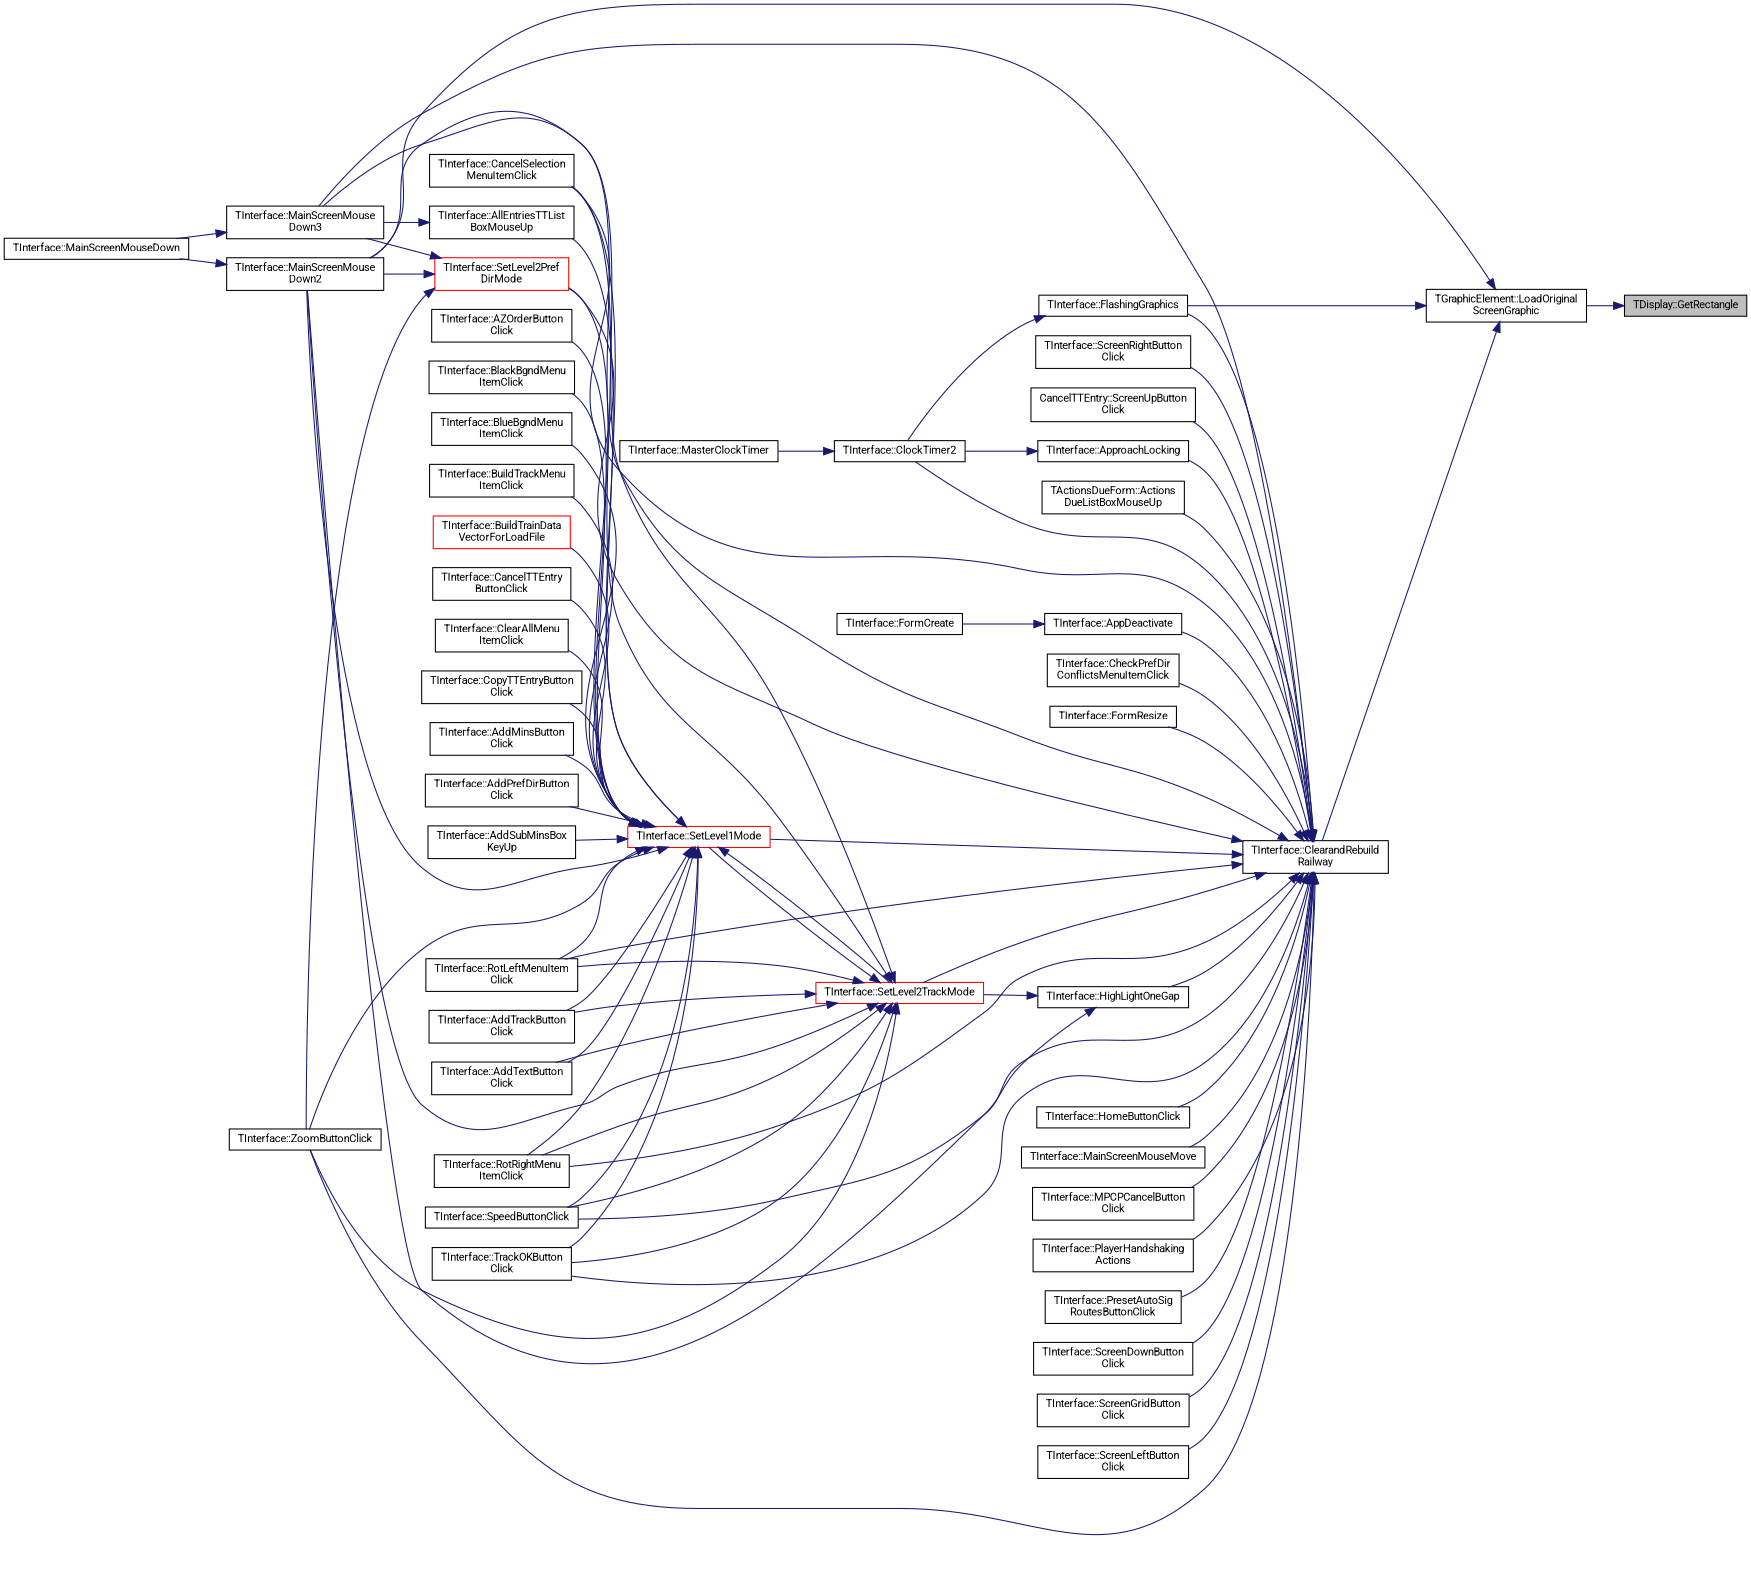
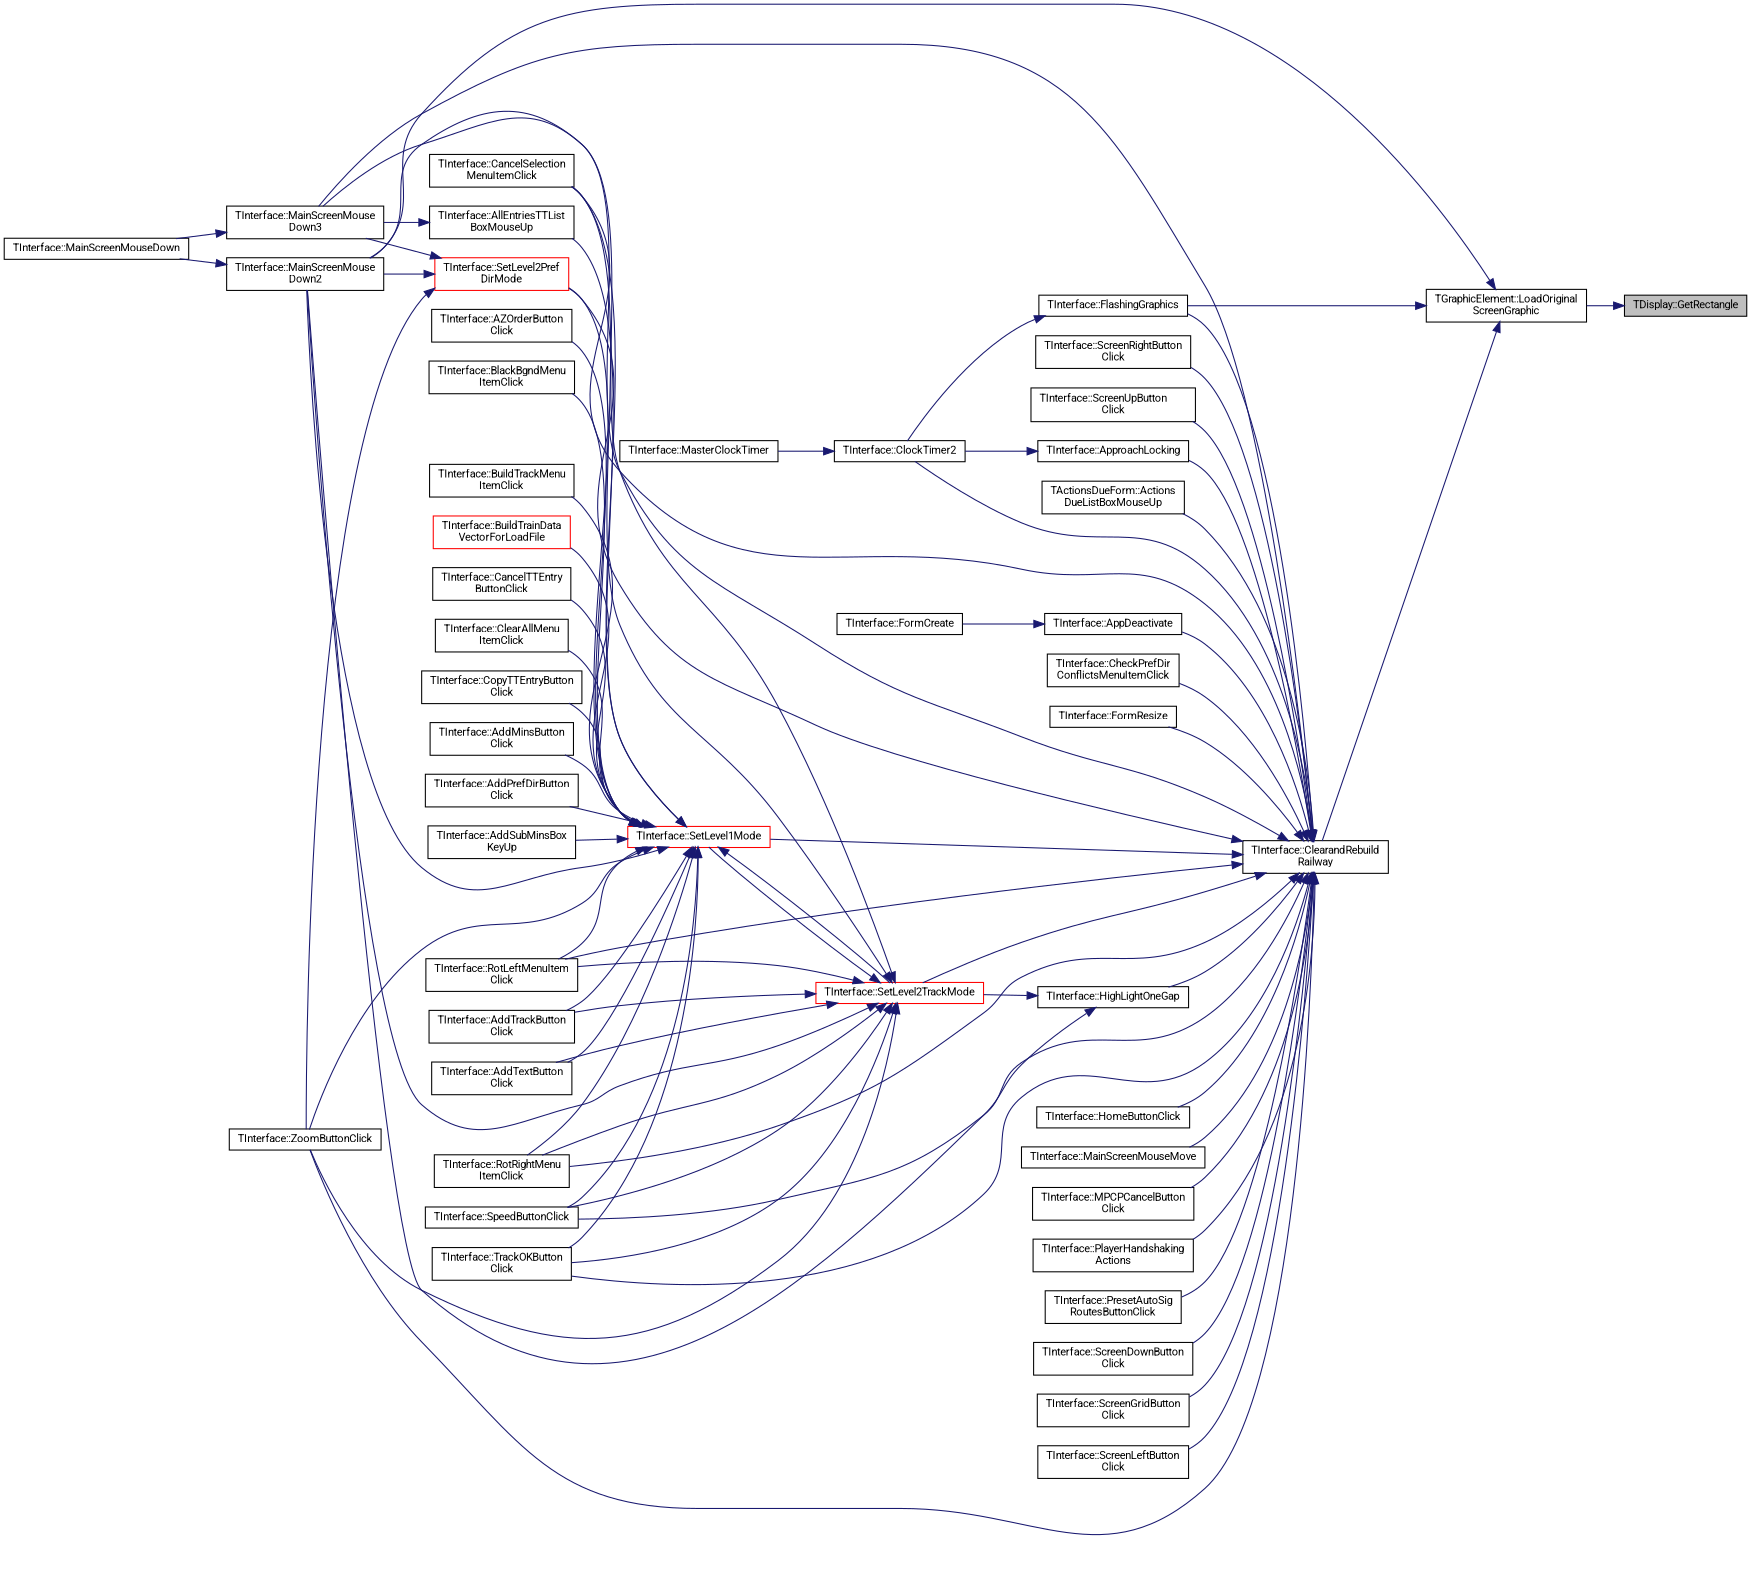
  digraph {
    fontname=Roboto
    rankdir=RL
    node [color=black fillcolor=white fontname=Roboto fontsize=10 shape=record style=filled]
    edge [color=midnightblue dir=back fontname=Roboto fontsize=10 labelfontname=Helvetica labelfontsize=10 style=solid]
    n1 [fillcolor=grey75 fontcolor=black height=0.2 label="TDisplay::GetRectangle" width=0.4]
    n2 [height=0.2 label="TGraphicElement::LoadOriginal\lScreenGraphic" width=0.4]
    n3 [height=0.2 label="TInterface::ClearandRebuild\lRailway" width=0.4]
    n4 [height=0.2 label="TInterface::FlashingGraphics" width=0.4]
    n5 [height=0.2 label="TInterface::MainScreenMouse\lDown2" width=0.4]
    n6 [height=0.2 label="TActionsDueForm::Actions\lDueListBoxMouseUp" width=0.4]
    n7 [height=0.2 label="TInterface::AppDeactivate" width=0.4]
    n8 [height=0.2 label="TInterface::ApproachLocking" width=0.4]
    n9 [height=0.2 label="TInterface::ClockTimer2" width=0.4]
    n10 [height=0.2 label="TInterface::CancelSelection\lMenuItemClick" width=0.4]
    n11 [height=0.2 label="TInterface::CheckPrefDir\lConflictsMenuItemClick" width=0.4]
    n12 [height=0.2 label="TInterface::FormResize" width=0.4]
    n13 [height=0.2 label="TInterface::HighLightOneGap" width=0.4]
    n14 [color=red height=0.2 label="TInterface::SetLevel2TrackMode" width=0.4]
    n15 [height=0.2 label="TInterface::MainScreenMouse\lDown3" width=0.4]
    n16 [height=0.2 label="TInterface::RotLeftMenuItem\lClick" width=0.4]
    n17 [height=0.2 label="TInterface::RotRightMenu\lItemClick" width=0.4]
    n18 [color=red height=0.2 label="TInterface::SetLevel1Mode" width=0.4]
    n19 [color=red height=0.2 label="TInterface::SetLevel2Pref\lDirMode" width=0.4]
    n20 [height=0.2 label="TInterface::ZoomButtonClick" width=0.4]
    n21 [height=0.2 label="TInterface::SpeedButtonClick" width=0.4]
    n22 [height=0.2 label="TInterface::TrackOKButton\lClick" width=0.4]
    n23 [height=0.2 label="TInterface::HomeButtonClick" width=0.4]
    n24 [height=0.2 label="TInterface::MainScreenMouseMove" width=0.4]
    n25 [height=0.2 label="TInterface::MPCPCancelButton\lClick" width=0.4]
    n26 [height=0.2 label="TInterface::PlayerHandshaking\lActions" width=0.4]
    n27 [height=0.2 label="TInterface::PresetAutoSig\lRoutesButtonClick" width=0.4]
    n28 [height=0.2 label="TInterface::ScreenDownButton\lClick" width=0.4]
    n29 [height=0.2 label="TInterface::ScreenGridButton\lClick" width=0.4]
    n30 [height=0.2 label="TInterface::ScreenLeftButton\lClick" width=0.4]
    n31 [height=0.2 label="TInterface::ScreenRightButton\lClick" width=0.4]
-   n32 [height=0.2 label="CancelTTEntry::ScreenUpButton\lClick" width=0.4]
+   n32 [height=0.2 label="TInterface::ScreenUpButton\lClick" width=0.4]
    n33 [height=0.2 label="TInterface::MainScreenMouseDown" width=0.4]
    n34 [height=0.2 label="TInterface::FormCreate" width=0.4]
    n35 [height=0.2 label="TInterface::MasterClockTimer" width=0.4]
    n36 [height=0.2 label="TInterface::AddTextButton\lClick" width=0.4]
    n37 [height=0.2 label="TInterface::AddTrackButton\lClick" width=0.4]
    n38 [height=0.2 label="TInterface::AddMinsButton\lClick" width=0.4]
    n39 [height=0.2 label="TInterface::AddPrefDirButton\lClick" width=0.4]
    n40 [height=0.2 label="TInterface::AddSubMinsBox\lKeyUp" width=0.4]
    n41 [height=0.2 label="TInterface::AllEntriesTTList\lBoxMouseUp" width=0.4]
    n42 [height=0.2 label="TInterface::AZOrderButton\lClick" width=0.4]
    n43 [height=0.2 label="TInterface::BlackBgndMenu\lItemClick" width=0.4]
-   n44 [height=0.2 label="TInterface::BlueBgndMenu\lItemClick" width=0.4]
    n45 [height=0.2 label="TInterface::BuildTrackMenu\lItemClick" width=0.4]
    n46 [color=red height=0.2 label="TInterface::BuildTrainData\lVectorForLoadFile" width=0.4]
    n47 [height=0.2 label="TInterface::CancelTTEntry\lButtonClick" width=0.4]
    n48 [height=0.2 label="TInterface::ClearAllMenu\lItemClick" width=0.4]
    n49 [height=0.2 label="TInterface::CopyTTEntryButton\lClick" width=0.4]
    n1 -> n2
    n2 -> n3
    n2 -> n4
    n2 -> n5
    n3 -> n4
    n3 -> n5
    n3 -> n6
    n3 -> n7
    n3 -> n8
    n3 -> n9
    n3 -> n10
    n3 -> n11
    n3 -> n12
    n3 -> n13
    n3 -> n14
    n3 -> n15
    n3 -> n16
    n3 -> n17
    n3 -> n18
    n3 -> n19
    n3 -> n20
    n3 -> n21
    n3 -> n22
    n3 -> n23
    n3 -> n24
    n3 -> n25
    n3 -> n26
    n3 -> n27
    n3 -> n28
    n3 -> n29
    n3 -> n30
    n3 -> n31
    n3 -> n32
    n4 -> n9
    n5 -> n33
    n7 -> n34
    n8 -> n9
    n9 -> n35
    n13 -> n5
    n13 -> n14
    n14 -> n5
    n14 -> n10
    n14 -> n15
    n14 -> n16
    n14 -> n17
    n14 -> n18
    n14 -> n20
    n14 -> n21
    n14 -> n22
    n14 -> n36
    n14 -> n37
    n15 -> n33
    n18 -> n5
    n18 -> n10
    n18 -> n14
    n18 -> n16
    n18 -> n17
    n18 -> n19
    n18 -> n20
    n18 -> n21
    n18 -> n22
    n18 -> n36
    n18 -> n37
    n18 -> n38
    n18 -> n39
    n18 -> n40
    n18 -> n41
    n18 -> n42
    n18 -> n43
-   n18 -> n44
    n18 -> n45
    n18 -> n46
    n18 -> n47
    n18 -> n48
    n18 -> n49
    n19 -> n5
    n19 -> n15
    n19 -> n20
    n41 -> n15
  }
